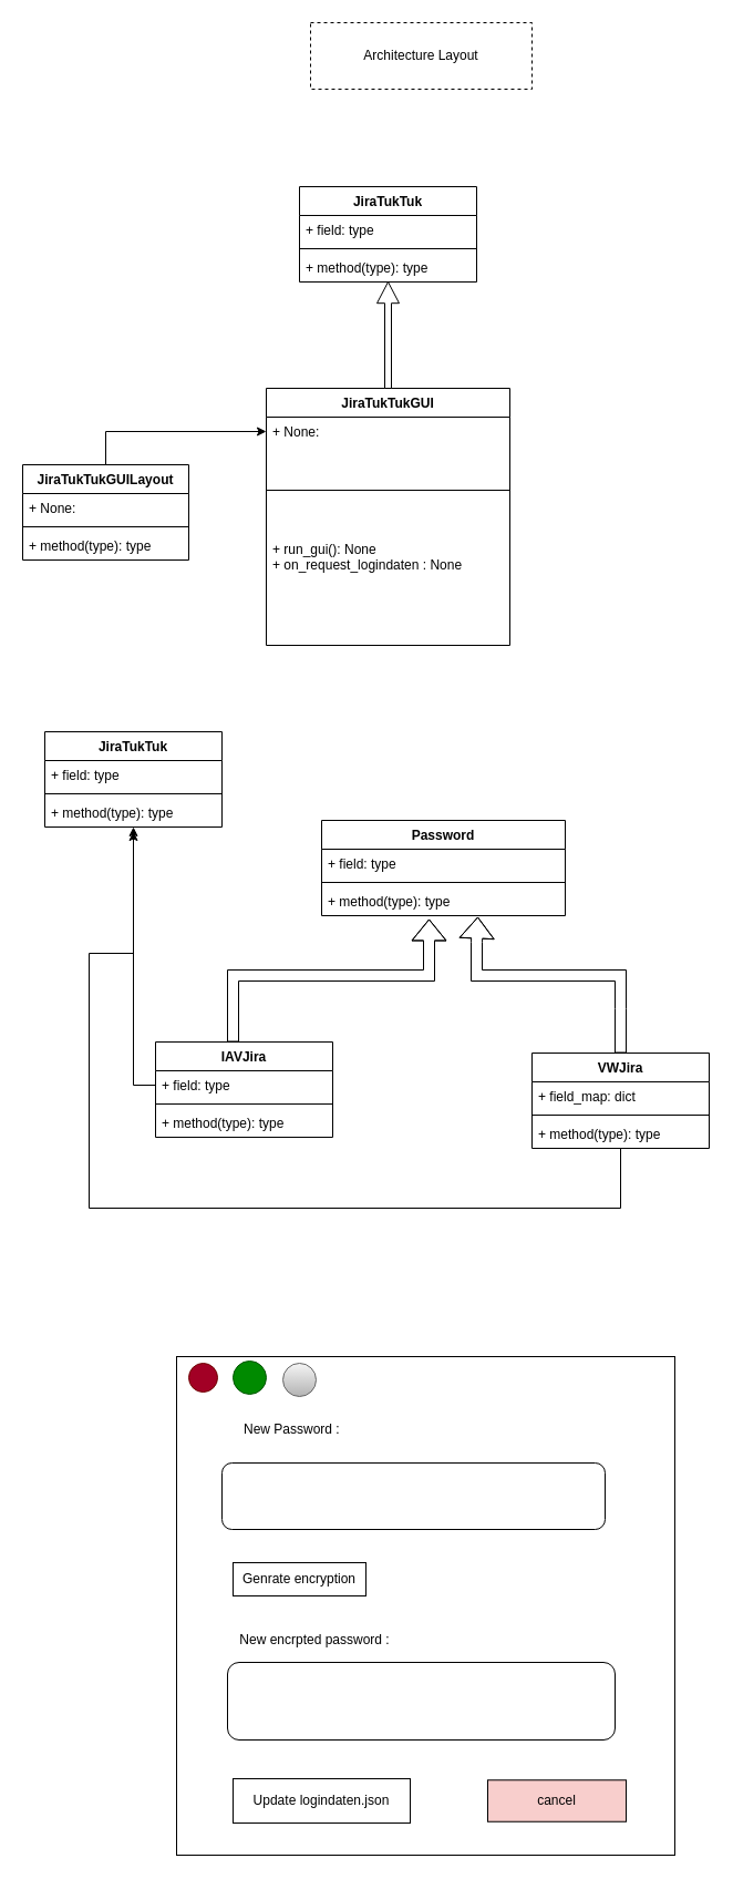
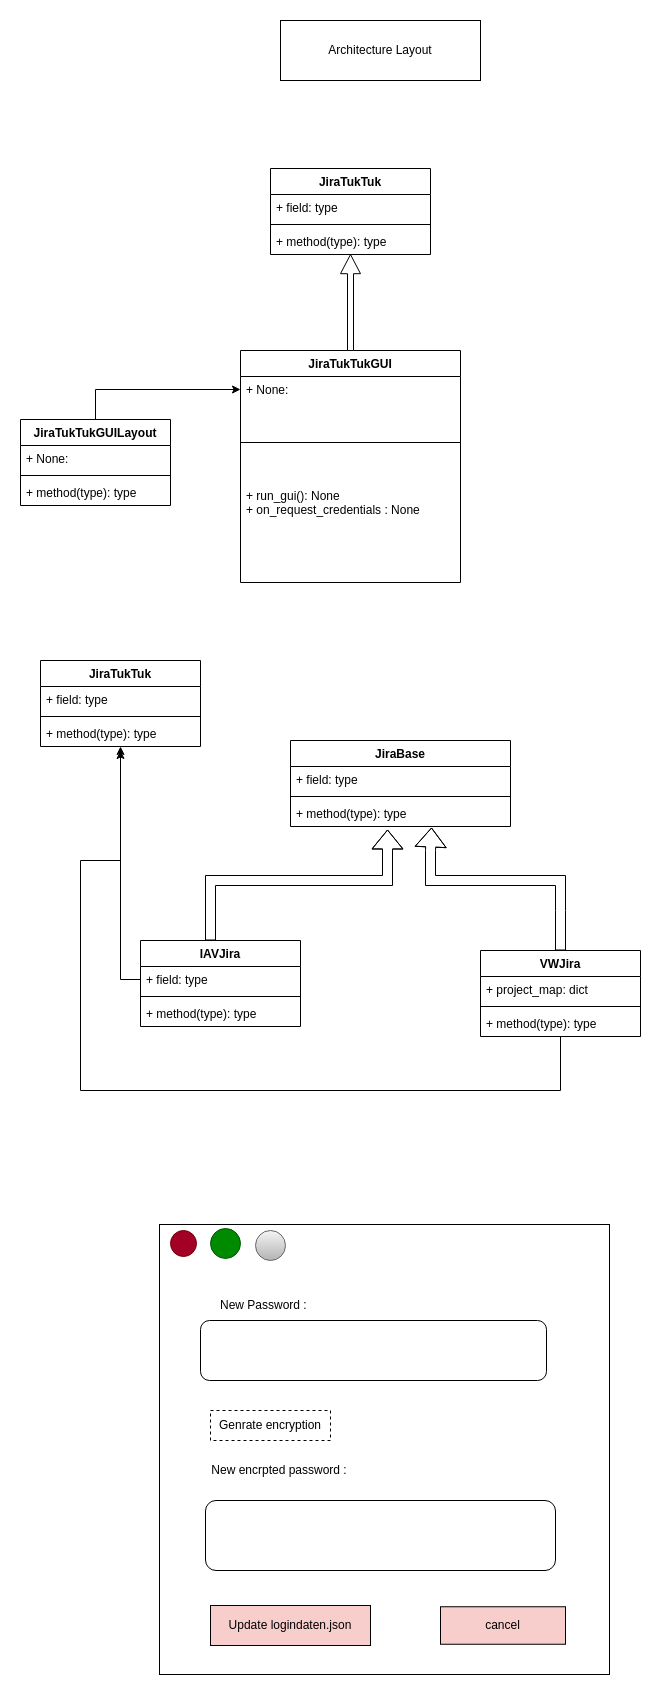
  <mxCell id="0" />
  <mxCell id="1" parent="0" />
  <mxCell id="2" value="JiraTukTukGUI" style="swimlane;fontStyle=1;align=center;verticalAlign=top;childLayout=stackLayout;horizontal=1;startSize=26;horizontalStack=0;resizeParent=1;resizeParentMax=0;resizeLast=0;collapsible=1;marginBottom=0;" parent="1" vertex="1"><mxGeometry x="240" y="350" width="220" height="232" as="geometry" /></mxCell>
  <mxCell id="3" value="+ None: " style="text;strokeColor=none;fillColor=none;align=left;verticalAlign=top;spacingLeft=4;spacingRight=4;overflow=hidden;rotatable=0;points=[[0,0.5],[1,0.5]];portConstraint=eastwest;" parent="2" vertex="1"><mxGeometry y="26" width="220" height="26" as="geometry" /></mxCell>
  <mxCell id="4" value="" style="line;strokeWidth=1;fillColor=none;align=left;verticalAlign=middle;spacingTop=-1;spacingLeft=3;spacingRight=3;rotatable=0;labelPosition=right;points=[];portConstraint=eastwest;strokeColor=inherit;" parent="2" vertex="1"><mxGeometry y="52" width="220" height="80" as="geometry" /></mxCell>
- <mxCell id="5" value="+ run_gui(): None&#10;+ on_request_logindaten : None&#10;" style="text;strokeColor=none;fillColor=none;align=left;verticalAlign=top;spacingLeft=4;spacingRight=4;overflow=hidden;rotatable=0;points=[[0,0.5],[1,0.5]];portConstraint=eastwest;" parent="2" vertex="1"><mxGeometry y="132" width="220" height="100" as="geometry" /></mxCell>
+ <mxCell id="5" value="+ run_gui(): None&#10;+ on_request_credentials : None&#10;" style="text;strokeColor=none;fillColor=none;align=left;verticalAlign=top;spacingLeft=4;spacingRight=4;overflow=hidden;rotatable=0;points=[[0,0.5],[1,0.5]];portConstraint=eastwest;" parent="2" vertex="1"><mxGeometry y="132" width="220" height="100" as="geometry" /></mxCell>
  <mxCell id="6" style="edgeStyle=orthogonalEdgeStyle;rounded=0;orthogonalLoop=1;jettySize=auto;html=1;entryX=0;entryY=0.5;entryDx=0;entryDy=0;" parent="1" source="7" target="3" edge="1"><mxGeometry relative="1" as="geometry" /></mxCell>
  <mxCell id="7" value="JiraTukTukGUILayout" style="swimlane;fontStyle=1;align=center;verticalAlign=top;childLayout=stackLayout;horizontal=1;startSize=26;horizontalStack=0;resizeParent=1;resizeParentMax=0;resizeLast=0;collapsible=1;marginBottom=0;" parent="1" vertex="1"><mxGeometry x="20" y="419" width="150" height="86" as="geometry" /></mxCell>
  <mxCell id="8" value="+ None: " style="text;strokeColor=none;fillColor=none;align=left;verticalAlign=top;spacingLeft=4;spacingRight=4;overflow=hidden;rotatable=0;points=[[0,0.5],[1,0.5]];portConstraint=eastwest;" parent="7" vertex="1"><mxGeometry y="26" width="150" height="26" as="geometry" /></mxCell>
  <mxCell id="9" value="" style="line;strokeWidth=1;fillColor=none;align=left;verticalAlign=middle;spacingTop=-1;spacingLeft=3;spacingRight=3;rotatable=0;labelPosition=right;points=[];portConstraint=eastwest;strokeColor=inherit;" parent="7" vertex="1"><mxGeometry y="52" width="150" height="8" as="geometry" /></mxCell>
  <mxCell id="10" value="+ method(type): type" style="text;strokeColor=none;fillColor=none;align=left;verticalAlign=top;spacingLeft=4;spacingRight=4;overflow=hidden;rotatable=0;points=[[0,0.5],[1,0.5]];portConstraint=eastwest;" parent="7" vertex="1"><mxGeometry y="60" width="150" height="26" as="geometry" /></mxCell>
- <mxCell id="11" value="Architecture Layout" style="rounded=0;whiteSpace=wrap;html=1;dashed=1;" parent="1" vertex="1"><mxGeometry x="280" y="20" width="200" height="60" as="geometry" /></mxCell>
+ <mxCell id="11" value="Architecture Layout" style="rounded=0;whiteSpace=wrap;html=1;" parent="1" vertex="1"><mxGeometry x="280" y="20" width="200" height="60" as="geometry" /></mxCell>
  <mxCell id="12" value="JiraTukTuk" style="swimlane;fontStyle=1;align=center;verticalAlign=top;childLayout=stackLayout;horizontal=1;startSize=26;horizontalStack=0;resizeParent=1;resizeParentMax=0;resizeLast=0;collapsible=1;marginBottom=0;" parent="1" vertex="1"><mxGeometry x="270" y="168" width="160" height="86" as="geometry" /></mxCell>
  <mxCell id="13" value="+ field: type" style="text;strokeColor=none;fillColor=none;align=left;verticalAlign=top;spacingLeft=4;spacingRight=4;overflow=hidden;rotatable=0;points=[[0,0.5],[1,0.5]];portConstraint=eastwest;" parent="12" vertex="1"><mxGeometry y="26" width="160" height="26" as="geometry" /></mxCell>
  <mxCell id="14" value="" style="line;strokeWidth=1;fillColor=none;align=left;verticalAlign=middle;spacingTop=-1;spacingLeft=3;spacingRight=3;rotatable=0;labelPosition=right;points=[];portConstraint=eastwest;strokeColor=inherit;" parent="12" vertex="1"><mxGeometry y="52" width="160" height="8" as="geometry" /></mxCell>
  <mxCell id="15" value="+ method(type): type" style="text;strokeColor=none;fillColor=none;align=left;verticalAlign=top;spacingLeft=4;spacingRight=4;overflow=hidden;rotatable=0;points=[[0,0.5],[1,0.5]];portConstraint=eastwest;" parent="12" vertex="1"><mxGeometry y="60" width="160" height="26" as="geometry" /></mxCell>
  <mxCell id="16" value="" style="shape=singleArrow;direction=north;whiteSpace=wrap;html=1;" parent="1" vertex="1"><mxGeometry x="340" y="254" width="20" height="96" as="geometry" /></mxCell>
- <mxCell id="17" value="Password" style="swimlane;fontStyle=1;align=center;verticalAlign=top;childLayout=stackLayout;horizontal=1;startSize=26;horizontalStack=0;resizeParent=1;resizeParentMax=0;resizeLast=0;collapsible=1;marginBottom=0;" vertex="1" parent="1"><mxGeometry x="290" y="740" width="220" height="86" as="geometry" /></mxCell>
+ <mxCell id="17" value="JiraBase" style="swimlane;fontStyle=1;align=center;verticalAlign=top;childLayout=stackLayout;horizontal=1;startSize=26;horizontalStack=0;resizeParent=1;resizeParentMax=0;resizeLast=0;collapsible=1;marginBottom=0;" vertex="1" parent="1"><mxGeometry x="290" y="740" width="220" height="86" as="geometry" /></mxCell>
  <mxCell id="18" value="+ field: type" style="text;strokeColor=none;fillColor=none;align=left;verticalAlign=top;spacingLeft=4;spacingRight=4;overflow=hidden;rotatable=0;points=[[0,0.5],[1,0.5]];portConstraint=eastwest;" vertex="1" parent="17"><mxGeometry y="26" width="220" height="26" as="geometry" /></mxCell>
  <mxCell id="19" value="" style="line;strokeWidth=1;fillColor=none;align=left;verticalAlign=middle;spacingTop=-1;spacingLeft=3;spacingRight=3;rotatable=0;labelPosition=right;points=[];portConstraint=eastwest;strokeColor=inherit;" vertex="1" parent="17"><mxGeometry y="52" width="220" height="8" as="geometry" /></mxCell>
  <mxCell id="20" value="+ method(type): type" style="text;strokeColor=none;fillColor=none;align=left;verticalAlign=top;spacingLeft=4;spacingRight=4;overflow=hidden;rotatable=0;points=[[0,0.5],[1,0.5]];portConstraint=eastwest;" vertex="1" parent="17"><mxGeometry y="60" width="220" height="26" as="geometry" /></mxCell>
  <mxCell id="21" value="IAVJira" style="swimlane;fontStyle=1;align=center;verticalAlign=top;childLayout=stackLayout;horizontal=1;startSize=26;horizontalStack=0;resizeParent=1;resizeParentMax=0;resizeLast=0;collapsible=1;marginBottom=0;" vertex="1" parent="1"><mxGeometry x="140" y="940" width="160" height="86" as="geometry" /></mxCell>
  <mxCell id="22" value="+ field: type" style="text;strokeColor=none;fillColor=none;align=left;verticalAlign=top;spacingLeft=4;spacingRight=4;overflow=hidden;rotatable=0;points=[[0,0.5],[1,0.5]];portConstraint=eastwest;" vertex="1" parent="21"><mxGeometry y="26" width="160" height="26" as="geometry" /></mxCell>
  <mxCell id="23" value="" style="line;strokeWidth=1;fillColor=none;align=left;verticalAlign=middle;spacingTop=-1;spacingLeft=3;spacingRight=3;rotatable=0;labelPosition=right;points=[];portConstraint=eastwest;strokeColor=inherit;" vertex="1" parent="21"><mxGeometry y="52" width="160" height="8" as="geometry" /></mxCell>
  <mxCell id="24" value="+ method(type): type" style="text;strokeColor=none;fillColor=none;align=left;verticalAlign=top;spacingLeft=4;spacingRight=4;overflow=hidden;rotatable=0;points=[[0,0.5],[1,0.5]];portConstraint=eastwest;" vertex="1" parent="21"><mxGeometry y="60" width="160" height="26" as="geometry" /></mxCell>
  <mxCell id="25" style="edgeStyle=orthogonalEdgeStyle;rounded=0;orthogonalLoop=1;jettySize=auto;html=1;" edge="1" parent="1" source="26"><mxGeometry relative="1" as="geometry"><mxPoint x="120" y="750" as="targetPoint" /><Array as="points"><mxPoint x="560" y="1090" /><mxPoint x="80" y="1090" /><mxPoint x="80" y="860" /></Array></mxGeometry></mxCell>
  <mxCell id="26" value="VWJira" style="swimlane;fontStyle=1;align=center;verticalAlign=top;childLayout=stackLayout;horizontal=1;startSize=26;horizontalStack=0;resizeParent=1;resizeParentMax=0;resizeLast=0;collapsible=1;marginBottom=0;" vertex="1" parent="1"><mxGeometry x="480" y="950" width="160" height="86" as="geometry" /></mxCell>
- <mxCell id="27" value="+ field_map: dict" style="text;strokeColor=none;fillColor=none;align=left;verticalAlign=top;spacingLeft=4;spacingRight=4;overflow=hidden;rotatable=0;points=[[0,0.5],[1,0.5]];portConstraint=eastwest;" vertex="1" parent="26"><mxGeometry y="26" width="160" height="26" as="geometry" /></mxCell>
+ <mxCell id="27" value="+ project_map: dict" style="text;strokeColor=none;fillColor=none;align=left;verticalAlign=top;spacingLeft=4;spacingRight=4;overflow=hidden;rotatable=0;points=[[0,0.5],[1,0.5]];portConstraint=eastwest;" vertex="1" parent="26"><mxGeometry y="26" width="160" height="26" as="geometry" /></mxCell>
  <mxCell id="28" value="" style="line;strokeWidth=1;fillColor=none;align=left;verticalAlign=middle;spacingTop=-1;spacingLeft=3;spacingRight=3;rotatable=0;labelPosition=right;points=[];portConstraint=eastwest;strokeColor=inherit;" vertex="1" parent="26"><mxGeometry y="52" width="160" height="8" as="geometry" /></mxCell>
  <mxCell id="29" value="+ method(type): type" style="text;strokeColor=none;fillColor=none;align=left;verticalAlign=top;spacingLeft=4;spacingRight=4;overflow=hidden;rotatable=0;points=[[0,0.5],[1,0.5]];portConstraint=eastwest;" vertex="1" parent="26"><mxGeometry y="60" width="160" height="26" as="geometry" /></mxCell>
  <mxCell id="30" value="" style="shape=flexArrow;endArrow=classic;html=1;rounded=0;entryX=0.441;entryY=1.115;entryDx=0;entryDy=0;entryPerimeter=0;" edge="1" parent="1" target="20"><mxGeometry width="50" height="50" relative="1" as="geometry"><mxPoint x="210" y="940" as="sourcePoint" /><mxPoint x="470" y="880" as="targetPoint" /><Array as="points"><mxPoint x="210" y="880" /><mxPoint x="387" y="880" /></Array></mxGeometry></mxCell>
  <mxCell id="31" value="" style="shape=flexArrow;endArrow=classic;html=1;rounded=0;entryX=0.641;entryY=1.038;entryDx=0;entryDy=0;entryPerimeter=0;exitX=0.5;exitY=0;exitDx=0;exitDy=0;" edge="1" parent="1" source="26" target="20"><mxGeometry width="50" height="50" relative="1" as="geometry"><mxPoint x="620" y="930" as="sourcePoint" /><mxPoint x="430" y="810" as="targetPoint" /><Array as="points"><mxPoint x="560" y="910" /><mxPoint x="560" y="880" /><mxPoint x="430" y="880" /><mxPoint x="430" y="850" /></Array></mxGeometry></mxCell>
  <mxCell id="32" value="JiraTukTuk" style="swimlane;fontStyle=1;align=center;verticalAlign=top;childLayout=stackLayout;horizontal=1;startSize=26;horizontalStack=0;resizeParent=1;resizeParentMax=0;resizeLast=0;collapsible=1;marginBottom=0;" vertex="1" parent="1"><mxGeometry x="40" y="660" width="160" height="86" as="geometry" /></mxCell>
  <mxCell id="33" value="+ field: type" style="text;strokeColor=none;fillColor=none;align=left;verticalAlign=top;spacingLeft=4;spacingRight=4;overflow=hidden;rotatable=0;points=[[0,0.5],[1,0.5]];portConstraint=eastwest;" vertex="1" parent="32"><mxGeometry y="26" width="160" height="26" as="geometry" /></mxCell>
  <mxCell id="34" value="" style="line;strokeWidth=1;fillColor=none;align=left;verticalAlign=middle;spacingTop=-1;spacingLeft=3;spacingRight=3;rotatable=0;labelPosition=right;points=[];portConstraint=eastwest;strokeColor=inherit;" vertex="1" parent="32"><mxGeometry y="52" width="160" height="8" as="geometry" /></mxCell>
  <mxCell id="35" value="+ method(type): type" style="text;strokeColor=none;fillColor=none;align=left;verticalAlign=top;spacingLeft=4;spacingRight=4;overflow=hidden;rotatable=0;points=[[0,0.5],[1,0.5]];portConstraint=eastwest;" vertex="1" parent="32"><mxGeometry y="60" width="160" height="26" as="geometry" /></mxCell>
  <mxCell id="36" style="edgeStyle=orthogonalEdgeStyle;rounded=0;orthogonalLoop=1;jettySize=auto;html=1;entryX=0.5;entryY=1;entryDx=0;entryDy=0;" edge="1" parent="1" source="22" target="32"><mxGeometry relative="1" as="geometry" /></mxCell>
  <mxCell id="37" value="" style="whiteSpace=wrap;html=1;aspect=fixed;" vertex="1" parent="1"><mxGeometry x="159" y="1224" width="450" height="450" as="geometry" /></mxCell>
  <mxCell id="38" value="" style="rounded=1;whiteSpace=wrap;html=1;" vertex="1" parent="1"><mxGeometry x="200" y="1320" width="346" height="60" as="geometry" /></mxCell>
  <mxCell id="39" value="" style="rounded=1;whiteSpace=wrap;html=1;" vertex="1" parent="1"><mxGeometry x="205" y="1500" width="350" height="70" as="geometry" /></mxCell>
- <mxCell id="40" value="New Password :&amp;nbsp;" style="text;html=1;strokeColor=none;fillColor=none;align=center;verticalAlign=middle;whiteSpace=wrap;rounded=0;" vertex="1" parent="1"><mxGeometry x="180" y="1275" width="170" height="30" as="geometry" /></mxCell>
- <mxCell id="41" value="New encrpted password :" style="text;html=1;strokeColor=none;fillColor=none;align=center;verticalAlign=middle;whiteSpace=wrap;rounded=0;" vertex="1" parent="1"><mxGeometry x="184" y="1460" width="200" height="40" as="geometry" /></mxCell>
+ <mxCell id="40" value="New Password :&amp;nbsp;" style="text;html=1;strokeColor=none;fillColor=none;align=center;verticalAlign=middle;whiteSpace=wrap;rounded=0;" vertex="1" parent="1"><mxGeometry x="180" y="1290" width="170" height="30" as="geometry" /></mxCell>
+ <mxCell id="41" value="New encrpted password :" style="text;html=1;strokeColor=none;fillColor=none;align=center;verticalAlign=middle;whiteSpace=wrap;rounded=0;" vertex="1" parent="1"><mxGeometry x="179" y="1450" width="200" height="40" as="geometry" /></mxCell>
  <mxCell id="42" value="Text" style="text;html=1;strokeColor=none;fillColor=none;align=center;verticalAlign=middle;whiteSpace=wrap;rounded=0;" vertex="1" parent="1"><mxGeometry x="240" y="1605" width="60" height="30" as="geometry" /></mxCell>
- <mxCell id="43" value="Update logindaten.json" style="rounded=0;whiteSpace=wrap;html=1;" vertex="1" parent="1"><mxGeometry x="210" y="1605" width="160" height="40" as="geometry" /></mxCell>
- <mxCell id="44" value="Genrate encryption" style="rounded=0;whiteSpace=wrap;html=1;" vertex="1" parent="1"><mxGeometry x="210" y="1410" width="120" height="30" as="geometry" /></mxCell>
+ <mxCell id="43" value="Update logindaten.json" style="rounded=0;whiteSpace=wrap;html=1;fillColor=#f8cecc;" vertex="1" parent="1"><mxGeometry x="210" y="1605" width="160" height="40" as="geometry" /></mxCell>
+ <mxCell id="44" value="Genrate encryption" style="rounded=0;whiteSpace=wrap;html=1;dashed=1;" vertex="1" parent="1"><mxGeometry x="210" y="1410" width="120" height="30" as="geometry" /></mxCell>
  <mxCell id="45" value="" style="ellipse;whiteSpace=wrap;html=1;aspect=fixed;fillColor=#a20025;fontColor=#ffffff;strokeColor=#6F0000;" vertex="1" parent="1"><mxGeometry x="170" y="1230" width="26" height="26" as="geometry" /></mxCell>
  <mxCell id="46" value="" style="ellipse;whiteSpace=wrap;html=1;aspect=fixed;fillColor=#008a00;fontColor=#ffffff;strokeColor=#005700;" vertex="1" parent="1"><mxGeometry x="210" y="1228" width="30" height="30" as="geometry" /></mxCell>
  <mxCell id="47" value="" style="ellipse;whiteSpace=wrap;html=1;aspect=fixed;fillColor=#f5f5f5;gradientColor=#b3b3b3;strokeColor=#666666;" vertex="1" parent="1"><mxGeometry x="255" y="1230" width="30" height="30" as="geometry" /></mxCell>
  <mxCell id="48" value="cancel" style="rounded=0;whiteSpace=wrap;html=1;fillColor=#f8cecc;" vertex="1" parent="1"><mxGeometry x="440" y="1606.25" width="125" height="37.5" as="geometry" /></mxCell>
